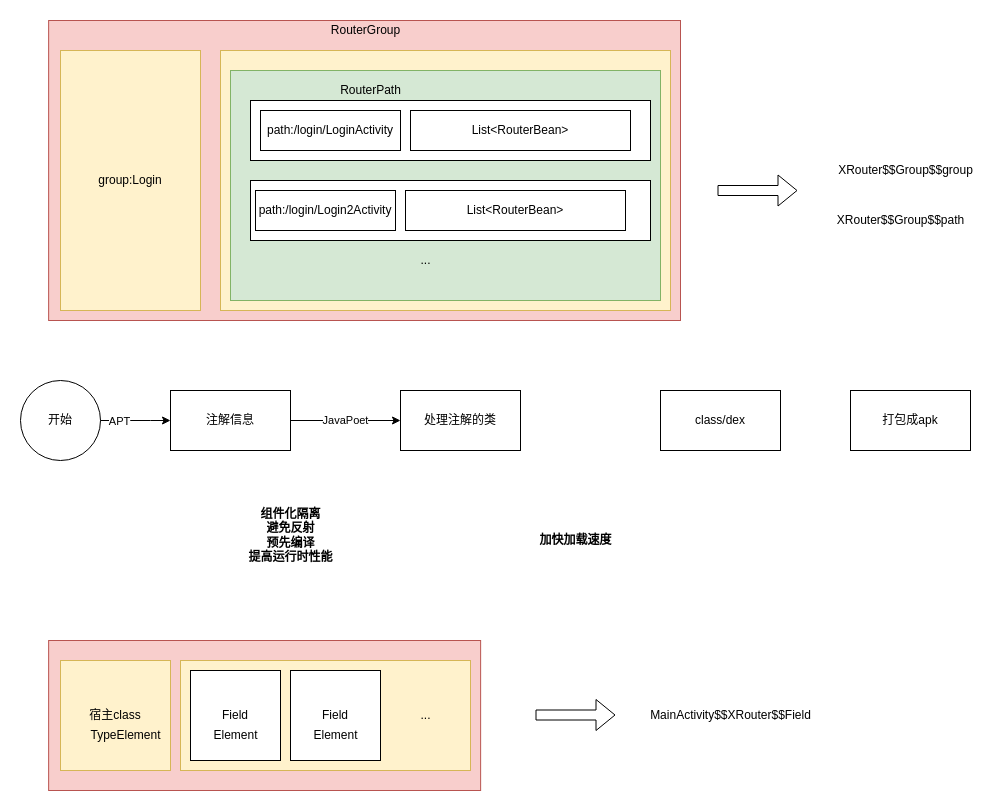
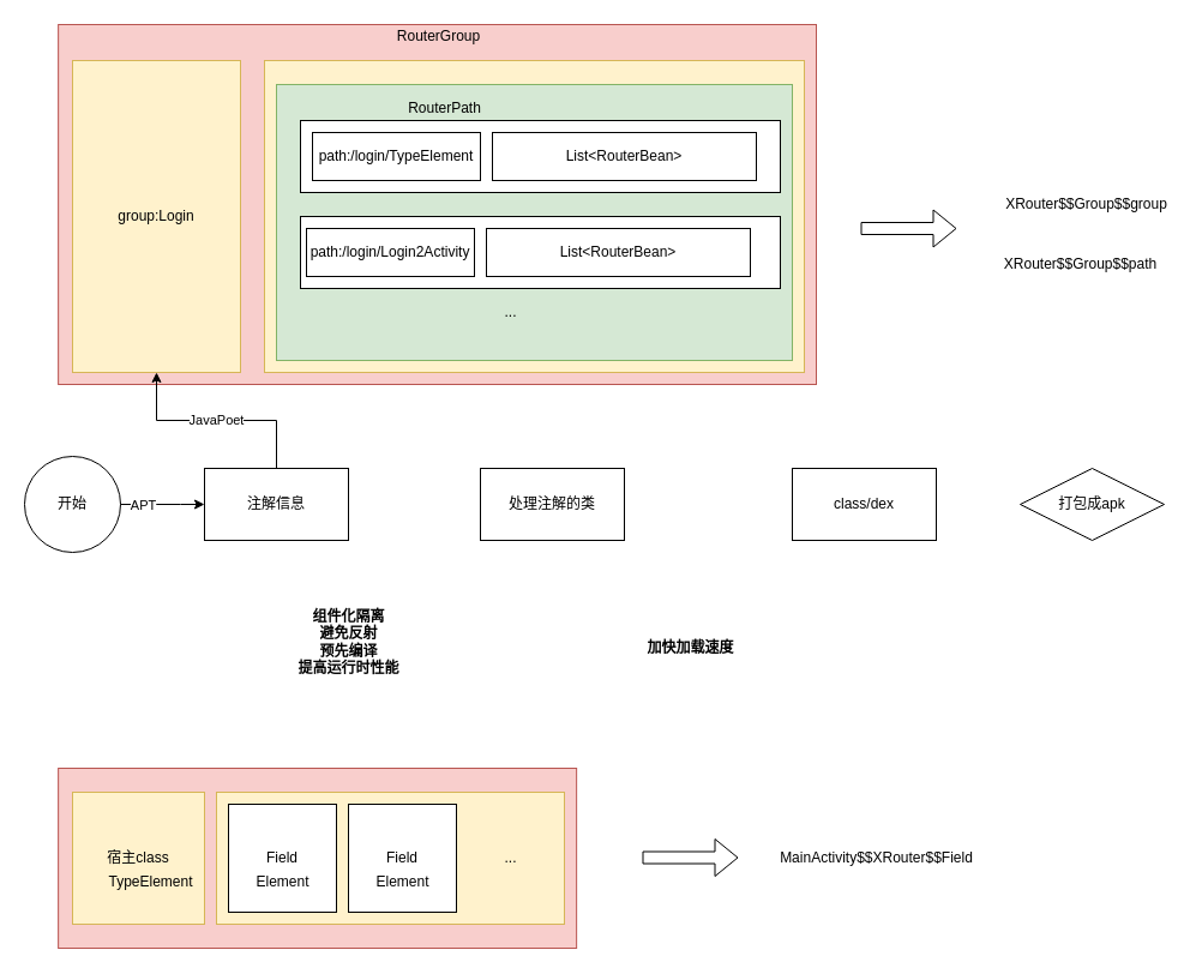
  <mxCell id="0" />
  <mxCell id="1" parent="0" />
  <mxCell id="2" value="" style="group" vertex="1" connectable="0" parent="1"><mxGeometry x="48.13" y="20" width="631.87" height="300" as="geometry" /></mxCell>
  <mxCell id="3" value="" style="rounded=0;whiteSpace=wrap;html=1;fillColor=#f8cecc;strokeColor=#b85450;" vertex="1" parent="2"><mxGeometry width="631.87" height="300" as="geometry" /></mxCell>
  <mxCell id="4" value="group:Login" style="rounded=0;whiteSpace=wrap;html=1;fillColor=#fff2cc;strokeColor=#d6b656;" vertex="1" parent="2"><mxGeometry x="11.87" y="30" width="140" height="260" as="geometry" /></mxCell>
  <mxCell id="5" value="" style="rounded=0;whiteSpace=wrap;html=1;fillColor=#fff2cc;strokeColor=#d6b656;" vertex="1" parent="2"><mxGeometry x="171.87" y="30" width="450" height="260" as="geometry" /></mxCell>
  <mxCell id="6" value="" style="rounded=0;whiteSpace=wrap;html=1;fillColor=#d5e8d4;strokeColor=#82b366;" vertex="1" parent="2"><mxGeometry x="181.87" y="50" width="430" height="230" as="geometry" /></mxCell>
  <mxCell id="7" value="RouterGroup" style="text;html=1;align=center;verticalAlign=middle;resizable=0;points=[];autosize=1;" vertex="1" parent="2"><mxGeometry x="271.87" width="90" height="20" as="geometry" /></mxCell>
  <mxCell id="8" value="RouterPath" style="text;html=1;align=center;verticalAlign=middle;resizable=0;points=[];autosize=1;" vertex="1" parent="2"><mxGeometry x="281.87" y="60" width="80" height="20" as="geometry" /></mxCell>
  <mxCell id="9" value="" style="rounded=0;whiteSpace=wrap;html=1;" vertex="1" parent="2"><mxGeometry x="201.87" y="80" width="400" height="60" as="geometry" /></mxCell>
- <mxCell id="10" value="path:/login/LoginActivity" style="rounded=0;whiteSpace=wrap;html=1;" vertex="1" parent="2"><mxGeometry x="211.87" y="90" width="140" height="40" as="geometry" /></mxCell>
+ <mxCell id="10" value="path:/login/TypeElement" style="rounded=0;whiteSpace=wrap;html=1;" vertex="1" parent="2"><mxGeometry x="211.87" y="90" width="140" height="40" as="geometry" /></mxCell>
  <mxCell id="11" value="List&amp;lt;RouterBean&amp;gt;" style="rounded=0;whiteSpace=wrap;html=1;" vertex="1" parent="2"><mxGeometry x="361.87" y="90" width="220" height="40" as="geometry" /></mxCell>
  <mxCell id="12" value="" style="rounded=0;whiteSpace=wrap;html=1;" vertex="1" parent="2"><mxGeometry x="201.87" y="160" width="400" height="60" as="geometry" /></mxCell>
  <mxCell id="13" value="path:/login/Login2Activity" style="rounded=0;whiteSpace=wrap;html=1;" vertex="1" parent="2"><mxGeometry x="206.87" y="170" width="140" height="40" as="geometry" /></mxCell>
  <mxCell id="14" value="List&amp;lt;RouterBean&amp;gt;" style="rounded=0;whiteSpace=wrap;html=1;" vertex="1" parent="2"><mxGeometry x="356.87" y="170" width="220" height="40" as="geometry" /></mxCell>
  <mxCell id="15" value="..." style="text;html=1;align=center;verticalAlign=middle;resizable=0;points=[];autosize=1;" vertex="1" parent="2"><mxGeometry x="361.87" y="230" width="30" height="20" as="geometry" /></mxCell>
  <mxCell id="16" value="开始" style="ellipse;whiteSpace=wrap;html=1;aspect=fixed;" vertex="1" parent="1"><mxGeometry x="20" y="380" width="80" height="80" as="geometry" /></mxCell>
- <mxCell id="17" value="JavaPoet" style="edgeStyle=orthogonalEdgeStyle;rounded=0;orthogonalLoop=1;jettySize=auto;html=1;" edge="1" parent="1" source="18" target="19"><mxGeometry relative="1" as="geometry" /></mxCell>
+ <mxCell id="17" value="JavaPoet" style="edgeStyle=orthogonalEdgeStyle;rounded=0;orthogonalLoop=1;jettySize=auto;html=1;" edge="1" parent="1" source="18" target="4"><mxGeometry relative="1" as="geometry" /></mxCell>
  <mxCell id="18" value="注解信息" style="rounded=0;whiteSpace=wrap;html=1;" vertex="1" parent="1"><mxGeometry x="170" y="390" width="120" height="60" as="geometry" /></mxCell>
  <mxCell id="19" value="处理注解的类" style="rounded=0;whiteSpace=wrap;html=1;" vertex="1" parent="1"><mxGeometry x="400" y="390" width="120" height="60" as="geometry" /></mxCell>
  <mxCell id="20" value="class/dex" style="rounded=0;whiteSpace=wrap;html=1;" vertex="1" parent="1"><mxGeometry x="660" y="390" width="120" height="60" as="geometry" /></mxCell>
- <mxCell id="21" value="打包成apk" style="rounded=0;whiteSpace=wrap;html=1;" vertex="1" parent="1"><mxGeometry x="850" y="390" width="120" height="60" as="geometry" /></mxCell>
+ <mxCell id="21" value="打包成apk" style="rhombus;whiteSpace=wrap;html=1;" vertex="1" parent="1"><mxGeometry x="850" y="390" width="120" height="60" as="geometry" /></mxCell>
  <mxCell id="22" value="" style="endArrow=classic;html=1;exitX=1;exitY=0.5;exitDx=0;exitDy=0;entryX=0;entryY=0.5;entryDx=0;entryDy=0;" edge="1" parent="1" source="16" target="18"><mxGeometry width="50" height="50" relative="1" as="geometry"><mxPoint x="370" y="530" as="sourcePoint" /><mxPoint x="420" y="480" as="targetPoint" /><Array as="points"><mxPoint x="140" y="420" /></Array></mxGeometry></mxCell>
  <mxCell id="23" value="APT" style="edgeLabel;html=1;align=center;verticalAlign=middle;resizable=0;points=[];" vertex="1" connectable="0" parent="22"><mxGeometry x="-0.48" relative="1" as="geometry"><mxPoint as="offset" /></mxGeometry></mxCell>
  <mxCell id="24" value="&lt;b&gt;加快加载速度&lt;/b&gt;" style="text;html=1;align=center;verticalAlign=middle;resizable=0;points=[];autosize=1;" vertex="1" parent="1"><mxGeometry x="530" y="530" width="90" height="20" as="geometry" /></mxCell>
  <mxCell id="25" value="组件化隔离&lt;br&gt;避免反射&lt;br&gt;预先编译&lt;br&gt;提高运行时性能" style="text;html=1;align=center;verticalAlign=middle;resizable=0;points=[];autosize=1;fontStyle=1" vertex="1" parent="1"><mxGeometry x="240" y="505" width="100" height="60" as="geometry" /></mxCell>
  <mxCell id="26" value="" style="rounded=0;whiteSpace=wrap;html=1;fillColor=#f8cecc;strokeColor=#b85450;" vertex="1" parent="1"><mxGeometry x="48.13" y="640" width="432" height="150" as="geometry" /></mxCell>
  <mxCell id="27" value="宿主class" style="rounded=0;whiteSpace=wrap;html=1;fillColor=#fff2cc;strokeColor=#d6b656;" vertex="1" parent="1"><mxGeometry x="60" y="660" width="110" height="110" as="geometry" /></mxCell>
  <mxCell id="28" value="" style="rounded=0;whiteSpace=wrap;html=1;fillColor=#fff2cc;strokeColor=#d6b656;" vertex="1" parent="1"><mxGeometry x="180" y="660" width="290" height="110" as="geometry" /></mxCell>
  <mxCell id="29" value="Field" style="rounded=0;whiteSpace=wrap;html=1;" vertex="1" parent="1"><mxGeometry x="190" y="670" width="90" height="90" as="geometry" /></mxCell>
  <mxCell id="30" value="Field" style="rounded=0;whiteSpace=wrap;html=1;" vertex="1" parent="1"><mxGeometry x="290" y="670" width="90" height="90" as="geometry" /></mxCell>
  <mxCell id="31" value="..." style="text;html=1;align=center;verticalAlign=middle;resizable=0;points=[];autosize=1;" vertex="1" parent="1"><mxGeometry x="410" y="705" width="30" height="20" as="geometry" /></mxCell>
  <mxCell id="32" value="TypeElement" style="text;html=1;align=center;verticalAlign=middle;resizable=0;points=[];autosize=1;" vertex="1" parent="1"><mxGeometry x="80" y="725" width="90" height="20" as="geometry" /></mxCell>
  <mxCell id="33" value="Element" style="text;html=1;align=center;verticalAlign=middle;resizable=0;points=[];autosize=1;" vertex="1" parent="1"><mxGeometry x="205" y="725" width="60" height="20" as="geometry" /></mxCell>
  <mxCell id="34" value="Element" style="text;html=1;align=center;verticalAlign=middle;resizable=0;points=[];autosize=1;" vertex="1" parent="1"><mxGeometry x="305" y="725" width="60" height="20" as="geometry" /></mxCell>
  <mxCell id="35" value="MainActivity$$XRouter$$Field" style="text;html=1;align=center;verticalAlign=middle;resizable=0;points=[];autosize=1;" vertex="1" parent="1"><mxGeometry x="640" y="705" width="180" height="20" as="geometry" /></mxCell>
  <mxCell id="36" value="XRouter$$Group$$group" style="text;html=1;align=center;verticalAlign=middle;resizable=0;points=[];autosize=1;" vertex="1" parent="1"><mxGeometry x="830" y="160" width="150" height="20" as="geometry" /></mxCell>
  <mxCell id="37" value="XRouter$$Group$$path" style="text;html=1;align=center;verticalAlign=middle;resizable=0;points=[];autosize=1;" vertex="1" parent="1"><mxGeometry x="830" y="210" width="140" height="20" as="geometry" /></mxCell>
  <mxCell id="38" value="" style="shape=flexArrow;endArrow=classic;html=1;" edge="1" parent="1"><mxGeometry width="50" height="50" relative="1" as="geometry"><mxPoint x="535" y="714.5" as="sourcePoint" /><mxPoint x="615" y="714.5" as="targetPoint" /></mxGeometry></mxCell>
  <mxCell id="39" value="" style="shape=flexArrow;endArrow=classic;html=1;" edge="1" parent="1"><mxGeometry width="50" height="50" relative="1" as="geometry"><mxPoint x="717" y="190" as="sourcePoint" /><mxPoint x="797" y="190" as="targetPoint" /></mxGeometry></mxCell>
